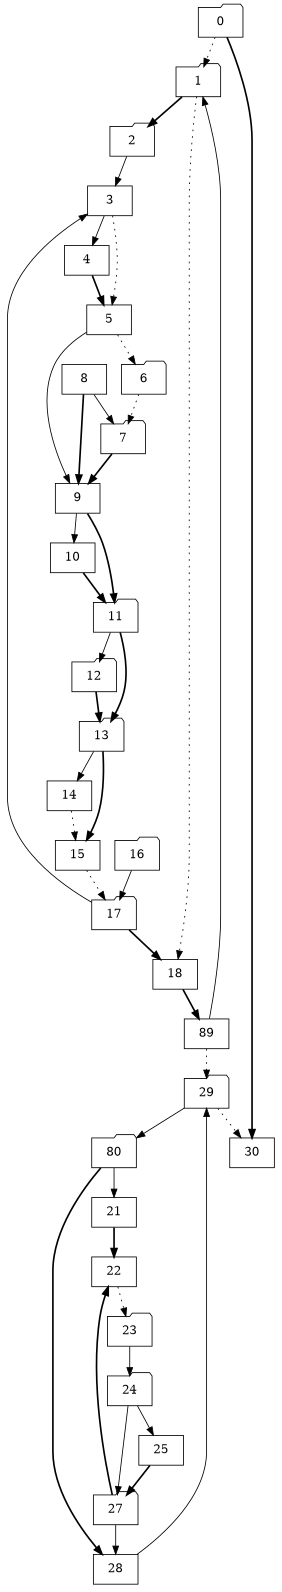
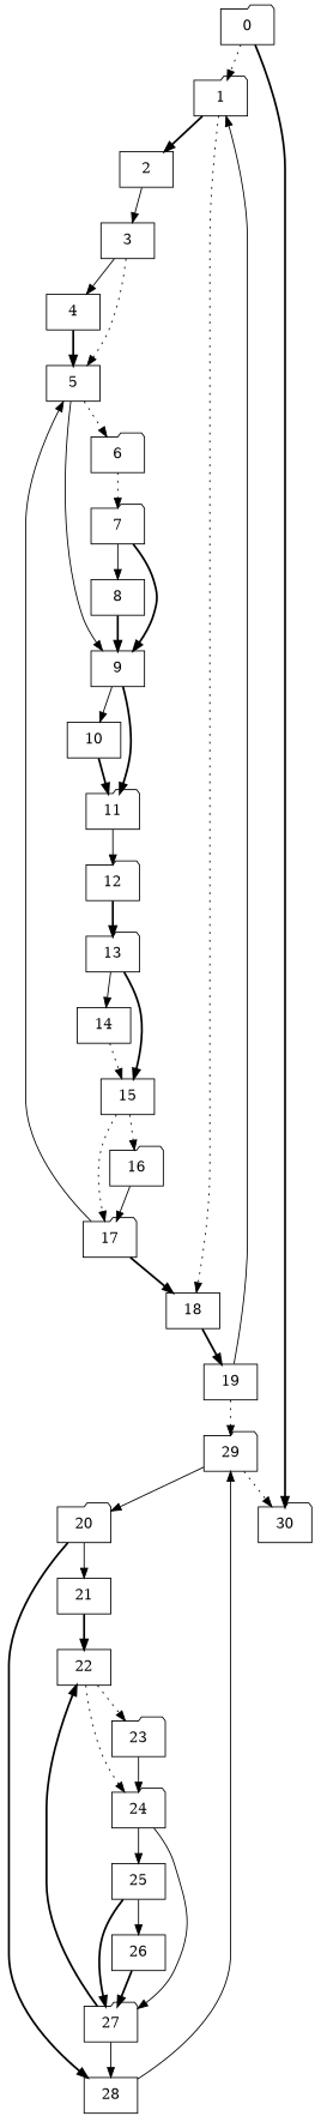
  digraph {
    node [shape=box]
    edge [style=solid]
    0 [shape=folder]
    1 [shape=folder]
-   30
-   2 [shape=folder]
+   30 [shape=folder]
+   2
    18
    3
-   19 [label=89]
+   19
    4
    5
    6 [shape=folder]
    9
    7 [shape=folder]
    8
    10
    11 [shape=folder]
    12 [shape=folder]
    13 [shape=folder]
    14
    15
    16 [shape=folder]
    17 [shape=folder]
    29 [shape=folder]
-   20 [shape=folder label=80]
+   20 [shape=folder]
    21
    28
    22
    23 [shape=folder]
    24 [shape=folder]
    25
    27 [shape=folder]
+   26
    0 -> 1 [style=dotted]
    0 -> 30 [style=bold]
    1 -> 2 [style=bold]
    1 -> 18 [style=dotted]
    2 -> 3
    18 -> 19 [style=bold]
    3 -> 4
    3 -> 5 [style=dotted]
    19 -> 1
    19 -> 29 [style=dotted]
    4 -> 5 [style=bold]
    5 -> 6 [style=dotted]
    5 -> 9
    6 -> 7 [style=dotted]
    9 -> 10
    9 -> 11 [style=bold]
    7 -> 9 [style=bold]
-   8 -> 7
+   7 -> 8
    8 -> 9 [style=bold]
    10 -> 11 [style=bold]
    11 -> 12
-   11 -> 13 [style=bold]
    12 -> 13 [style=bold]
    13 -> 14
    13 -> 15 [style=bold]
    14 -> 15 [style=dotted]
+   15 -> 16 [style=dotted]
    15 -> 17 [style=dotted]
    16 -> 17
    17 -> 18 [style=bold]
-   17 -> 3
+   17 -> 5
    29 -> 30 [style=dotted]
    29 -> 20
    20 -> 21
    20 -> 28 [style=bold]
    21 -> 22 [style=bold]
    28 -> 29
    22 -> 23 [style=dotted]
+   22 -> 24 [style=dotted]
    23 -> 24
    24 -> 25
    24 -> 27
    25 -> 27 [style=bold]
+   25 -> 26
    27 -> 28
    27 -> 22 [style=bold]
+   26 -> 27 [style=bold]
  }
